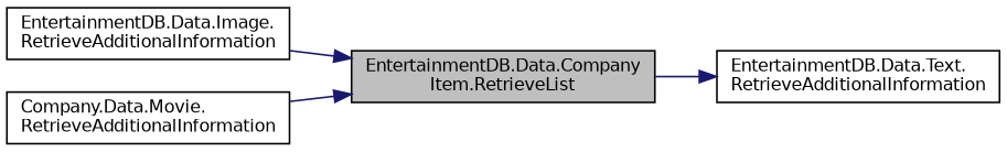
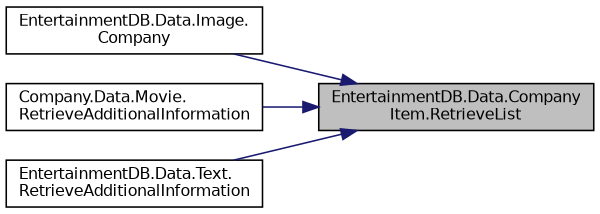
  digraph {
    rankdir=RL
    node [color=black fillcolor=white fontname=Helvetica fontsize=10 shape=record style=filled]
    edge [color=midnightblue dir=back fontname=Helvetica fontsize=10 labelfontname=Helvetica labelfontsize=10 style=solid]
    n1 [fillcolor=grey75 fontcolor=black height=0.2 label="EntertainmentDB.Data.Company\lItem.RetrieveList" width=0.4]
-   n2 [height=0.2 label="EntertainmentDB.Data.Image.\lRetrieveAdditionalInformation" width=0.4]
+   n2 [height=0.2 label="EntertainmentDB.Data.Image.\lCompany" width=0.4]
    n3 [height=0.2 label="Company.Data.Movie.\lRetrieveAdditionalInformation" width=0.4]
    n4 [height=0.2 label="EntertainmentDB.Data.Text.\lRetrieveAdditionalInformation" width=0.4]
    n1 -> n2
    n1 -> n3
-   n4 -> n1
+   n1 -> n4
  }
